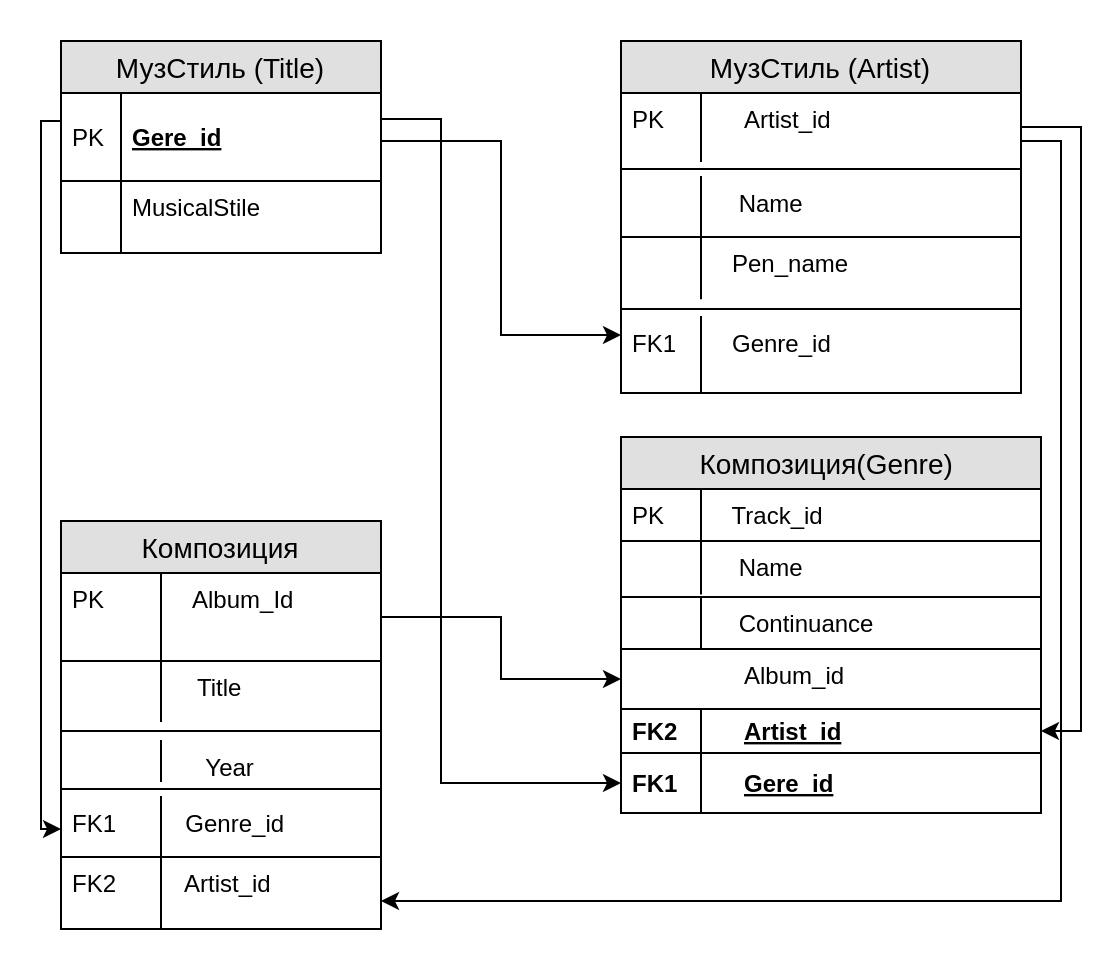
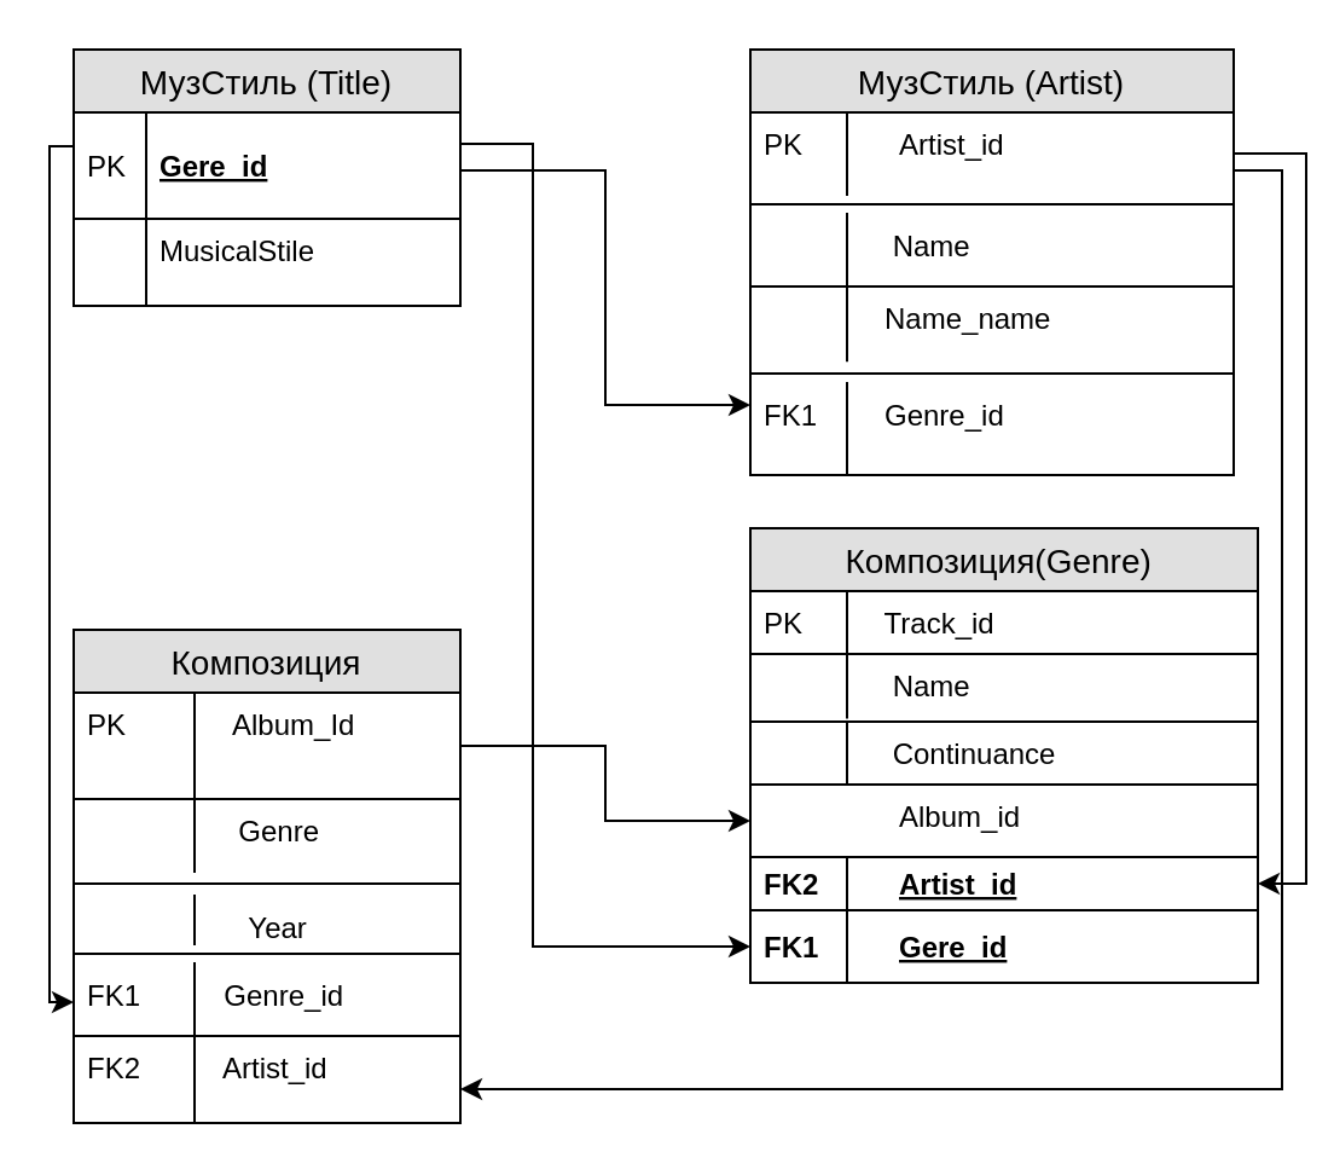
  <mxCell id="0" />
  <mxCell id="1" parent="0" />
  <mxCell id="2" value="Композиция" style="swimlane;fontStyle=0;childLayout=stackLayout;horizontal=1;startSize=26;fillColor=#e0e0e0;horizontalStack=0;resizeParent=1;resizeParentMax=0;resizeLast=0;collapsible=1;marginBottom=0;swimlaneFillColor=#ffffff;align=center;fontSize=14;" parent="1" vertex="1"><mxGeometry x="30" y="260" width="160" height="204" as="geometry" /></mxCell>
  <mxCell id="3" value="         Album_Id" style="shape=partialRectangle;top=0;left=0;right=0;bottom=1;align=left;verticalAlign=top;fillColor=none;spacingLeft=34;spacingRight=4;overflow=hidden;rotatable=0;points=[[0,0.5],[1,0.5]];portConstraint=eastwest;dropTarget=0;fontSize=12;" parent="2" vertex="1"><mxGeometry y="26" width="160" height="44" as="geometry" /></mxCell>
  <mxCell id="4" value="PK" style="shape=partialRectangle;top=0;left=0;bottom=0;fillColor=none;align=left;verticalAlign=top;spacingLeft=4;spacingRight=4;overflow=hidden;rotatable=0;points=[];portConstraint=eastwest;part=1;fontSize=12;" parent="3" vertex="1" connectable="0"><mxGeometry width="50" height="44" as="geometry" /></mxCell>
- <mxCell id="5" value="  Title" style="shape=partialRectangle;top=0;left=0;right=0;bottom=0;align=left;verticalAlign=top;fillColor=none;spacingLeft=60;spacingRight=4;overflow=hidden;rotatable=0;points=[[0,0.5],[1,0.5]];portConstraint=eastwest;dropTarget=0;fontSize=12;" parent="2" vertex="1"><mxGeometry y="70" width="160" height="30" as="geometry" /></mxCell>
+ <mxCell id="5" value="  Genre" style="shape=partialRectangle;top=0;left=0;right=0;bottom=0;align=left;verticalAlign=top;fillColor=none;spacingLeft=60;spacingRight=4;overflow=hidden;rotatable=0;points=[[0,0.5],[1,0.5]];portConstraint=eastwest;dropTarget=0;fontSize=12;" parent="2" vertex="1"><mxGeometry y="70" width="160" height="30" as="geometry" /></mxCell>
  <mxCell id="6" value="" style="shape=partialRectangle;fontStyle=1;top=0;left=0;bottom=0;fillColor=none;align=left;verticalAlign=top;spacingLeft=4;spacingRight=4;overflow=hidden;rotatable=0;points=[];portConstraint=eastwest;part=1;fontSize=12;" parent="5" vertex="1" connectable="0"><mxGeometry width="50" height="30" as="geometry" /></mxCell>
  <mxCell id="7" value="" style="line;strokeWidth=1;fillColor=none;align=left;verticalAlign=middle;spacingTop=-1;spacingLeft=3;spacingRight=3;rotatable=0;labelPosition=right;points=[];portConstraint=eastwest;fontSize=12;" parent="2" vertex="1"><mxGeometry y="100" width="160" height="10" as="geometry" /></mxCell>
  <mxCell id="8" value="           Year" style="shape=partialRectangle;top=0;left=0;right=0;bottom=0;align=left;verticalAlign=top;fillColor=none;spacingLeft=34;spacingRight=4;overflow=hidden;rotatable=0;points=[[0,0.5],[1,0.5]];portConstraint=eastwest;dropTarget=0;fontSize=12;" parent="2" vertex="1"><mxGeometry y="110" width="160" height="20" as="geometry" /></mxCell>
  <mxCell id="9" value="          " style="shape=partialRectangle;top=0;left=0;bottom=0;fillColor=none;align=left;verticalAlign=top;spacingLeft=4;spacingRight=4;overflow=hidden;rotatable=0;points=[];portConstraint=eastwest;part=1;fontSize=12;" parent="8" vertex="1" connectable="0"><mxGeometry width="50" height="20" as="geometry" /></mxCell>
  <mxCell id="10" value="" style="line;strokeWidth=1;fillColor=none;align=left;verticalAlign=middle;spacingTop=-1;spacingLeft=3;spacingRight=3;rotatable=0;labelPosition=right;points=[];portConstraint=eastwest;fontSize=12;" parent="2" vertex="1"><mxGeometry y="130" width="160" height="8" as="geometry" /></mxCell>
  <mxCell id="11" value="        Genre_id" style="shape=partialRectangle;top=0;left=0;right=0;bottom=1;align=left;verticalAlign=top;fillColor=none;spacingLeft=34;spacingRight=4;overflow=hidden;rotatable=0;points=[[0,0.5],[1,0.5]];portConstraint=eastwest;dropTarget=0;fontSize=12;" parent="2" vertex="1"><mxGeometry y="138" width="160" height="30" as="geometry" /></mxCell>
  <mxCell id="12" value="FK1       " style="shape=partialRectangle;top=0;left=0;bottom=0;fillColor=none;align=left;verticalAlign=top;spacingLeft=4;spacingRight=4;overflow=hidden;rotatable=0;points=[];portConstraint=eastwest;part=1;fontSize=12;" parent="11" vertex="1" connectable="0"><mxGeometry width="50" height="30" as="geometry" /></mxCell>
  <mxCell id="13" value="        Artist_id" style="shape=partialRectangle;top=0;left=0;right=0;bottom=1;align=left;verticalAlign=top;fillColor=none;spacingLeft=34;spacingRight=4;overflow=hidden;rotatable=0;points=[[0,0.5],[1,0.5]];portConstraint=eastwest;dropTarget=0;fontSize=12;" parent="2" vertex="1"><mxGeometry y="168" width="160" height="36" as="geometry" /></mxCell>
  <mxCell id="14" value="FK2" style="shape=partialRectangle;top=0;left=0;bottom=0;fillColor=none;align=left;verticalAlign=top;spacingLeft=4;spacingRight=4;overflow=hidden;rotatable=0;points=[];portConstraint=eastwest;part=1;fontSize=12;" parent="13" vertex="1" connectable="0"><mxGeometry width="50" height="36" as="geometry" /></mxCell>
  <mxCell id="15" value="МузСтиль (Artist)" style="swimlane;fontStyle=0;childLayout=stackLayout;horizontal=1;startSize=26;fillColor=#e0e0e0;horizontalStack=0;resizeParent=1;resizeParentMax=0;resizeLast=0;collapsible=1;marginBottom=0;swimlaneFillColor=#ffffff;align=center;fontSize=14;" parent="1" vertex="1"><mxGeometry x="310" y="20" width="200" height="176" as="geometry" /></mxCell>
  <mxCell id="16" value="        Artist_id" style="shape=partialRectangle;top=0;left=0;right=0;bottom=0;align=left;verticalAlign=top;fillColor=none;spacingLeft=34;spacingRight=4;overflow=hidden;rotatable=0;points=[[0,0.5],[1,0.5]];portConstraint=eastwest;dropTarget=0;fontSize=12;" parent="15" vertex="1"><mxGeometry y="26" width="200" height="34" as="geometry" /></mxCell>
  <mxCell id="17" value="PK" style="shape=partialRectangle;top=0;left=0;bottom=0;fillColor=none;align=left;verticalAlign=top;spacingLeft=4;spacingRight=4;overflow=hidden;rotatable=0;points=[];portConstraint=eastwest;part=1;fontSize=12;" parent="16" vertex="1" connectable="0"><mxGeometry width="40" height="34" as="geometry" /></mxCell>
  <mxCell id="18" value="" style="line;strokeWidth=1;fillColor=none;align=left;verticalAlign=middle;spacingTop=-1;spacingLeft=3;spacingRight=3;rotatable=0;labelPosition=right;points=[];portConstraint=eastwest;" parent="15" vertex="1"><mxGeometry y="60" width="200" height="8" as="geometry" /></mxCell>
  <mxCell id="19" value="       Name" style="shape=partialRectangle;top=0;left=0;right=0;bottom=1;align=left;verticalAlign=top;fillColor=none;spacingLeft=34;spacingRight=4;overflow=hidden;rotatable=0;points=[[0,0.5],[1,0.5]];portConstraint=eastwest;dropTarget=0;fontSize=12;" parent="15" vertex="1"><mxGeometry y="68" width="200" height="30" as="geometry" /></mxCell>
  <mxCell id="20" value="" style="shape=partialRectangle;top=0;left=0;bottom=0;fillColor=none;align=left;verticalAlign=top;spacingLeft=4;spacingRight=4;overflow=hidden;rotatable=0;points=[];portConstraint=eastwest;part=1;fontSize=12;" parent="19" vertex="1" connectable="0"><mxGeometry width="40" height="30" as="geometry" /></mxCell>
- <mxCell id="21" value="      Pen_name&#10;" style="shape=partialRectangle;top=0;left=0;right=0;bottom=0;align=left;verticalAlign=top;fillColor=none;spacingLeft=34;spacingRight=4;overflow=hidden;rotatable=0;points=[[0,0.5],[1,0.5]];portConstraint=eastwest;dropTarget=0;fontSize=12;" parent="15" vertex="1"><mxGeometry y="98" width="200" height="32" as="geometry" /></mxCell>
+ <mxCell id="21" value="      Name_name&#10;" style="shape=partialRectangle;top=0;left=0;right=0;bottom=0;align=left;verticalAlign=top;fillColor=none;spacingLeft=34;spacingRight=4;overflow=hidden;rotatable=0;points=[[0,0.5],[1,0.5]];portConstraint=eastwest;dropTarget=0;fontSize=12;" parent="15" vertex="1"><mxGeometry y="98" width="200" height="32" as="geometry" /></mxCell>
  <mxCell id="22" value="" style="shape=partialRectangle;top=0;left=0;bottom=0;fillColor=none;align=left;verticalAlign=top;spacingLeft=4;spacingRight=4;overflow=hidden;rotatable=0;points=[];portConstraint=eastwest;part=1;fontSize=12;" parent="21" vertex="1" connectable="0"><mxGeometry width="40" height="30.638" as="geometry" /></mxCell>
  <mxCell id="23" value="" style="line;strokeWidth=1;fillColor=none;align=left;verticalAlign=middle;spacingTop=-1;spacingLeft=3;spacingRight=3;rotatable=0;labelPosition=right;points=[];portConstraint=eastwest;fontSize=12;" parent="15" vertex="1"><mxGeometry y="130" width="200" height="8" as="geometry" /></mxCell>
  <mxCell id="24" value="      Genre_id" style="shape=partialRectangle;top=0;left=0;right=0;bottom=1;align=left;verticalAlign=top;fillColor=none;spacingLeft=34;spacingRight=4;overflow=hidden;rotatable=0;points=[[0,0.5],[1,0.5]];portConstraint=eastwest;dropTarget=0;fontSize=12;" parent="15" vertex="1"><mxGeometry y="138" width="200" height="38" as="geometry" /></mxCell>
  <mxCell id="25" value="FK1" style="shape=partialRectangle;top=0;left=0;bottom=0;fillColor=none;align=left;verticalAlign=top;spacingLeft=4;spacingRight=4;overflow=hidden;rotatable=0;points=[];portConstraint=eastwest;part=1;fontSize=12;" parent="24" vertex="1" connectable="0"><mxGeometry width="40" height="38" as="geometry" /></mxCell>
  <mxCell id="26" value="Композиция(Genre) " style="swimlane;fontStyle=0;childLayout=stackLayout;horizontal=1;startSize=26;fillColor=#e0e0e0;horizontalStack=0;resizeParent=1;resizeParentMax=0;resizeLast=0;collapsible=1;marginBottom=0;swimlaneFillColor=#ffffff;align=center;fontSize=14;" parent="1" vertex="1"><mxGeometry x="310" y="218" width="210" height="188" as="geometry" /></mxCell>
  <mxCell id="27" value="      Track_id" style="shape=partialRectangle;top=0;left=0;right=0;bottom=1;align=left;verticalAlign=top;fillColor=none;spacingLeft=34;spacingRight=4;overflow=hidden;rotatable=0;points=[[0,0.5],[1,0.5]];portConstraint=eastwest;dropTarget=0;fontSize=12;" parent="26" vertex="1"><mxGeometry y="26" width="210" height="26" as="geometry" /></mxCell>
  <mxCell id="28" value="PK      " style="shape=partialRectangle;top=0;left=0;bottom=0;fillColor=none;align=left;verticalAlign=top;spacingLeft=4;spacingRight=4;overflow=hidden;rotatable=0;points=[];portConstraint=eastwest;part=1;fontSize=12;" parent="27" vertex="1" connectable="0"><mxGeometry width="40" height="26" as="geometry" /></mxCell>
  <mxCell id="29" value="       Name" style="shape=partialRectangle;top=0;left=0;right=0;bottom=1;align=left;verticalAlign=top;fillColor=none;spacingLeft=34;spacingRight=4;overflow=hidden;rotatable=0;points=[[0,0.5],[1,0.5]];portConstraint=eastwest;dropTarget=0;fontSize=12;" parent="26" vertex="1"><mxGeometry y="52" width="210" height="28" as="geometry" /></mxCell>
  <mxCell id="30" value="" style="shape=partialRectangle;top=0;left=0;bottom=0;fillColor=none;align=left;verticalAlign=top;spacingLeft=4;spacingRight=4;overflow=hidden;rotatable=0;points=[];portConstraint=eastwest;part=1;fontSize=12;" parent="29" vertex="1" connectable="0"><mxGeometry width="40" height="26.25" as="geometry" /></mxCell>
  <mxCell id="31" value="       Continuance" style="shape=partialRectangle;top=0;left=0;right=0;bottom=1;align=left;verticalAlign=top;fillColor=none;spacingLeft=34;spacingRight=4;overflow=hidden;rotatable=0;points=[[0,0.5],[1,0.5]];portConstraint=eastwest;dropTarget=0;fontSize=12;" parent="26" vertex="1"><mxGeometry y="80" width="210" height="26" as="geometry" /></mxCell>
  <mxCell id="32" value="" style="shape=partialRectangle;top=0;left=0;bottom=0;fillColor=none;align=left;verticalAlign=top;spacingLeft=4;spacingRight=4;overflow=hidden;rotatable=0;points=[];portConstraint=eastwest;part=1;fontSize=12;" parent="31" vertex="1" connectable="0"><mxGeometry width="40" height="26" as="geometry" /></mxCell>
  <mxCell id="33" value="        Album_id" style="shape=partialRectangle;top=0;left=0;right=0;bottom=1;align=left;verticalAlign=top;fillColor=none;spacingLeft=34;spacingRight=4;overflow=hidden;rotatable=0;points=[[0,0.5],[1,0.5]];portConstraint=eastwest;dropTarget=0;fontSize=12;" parent="26" vertex="1"><mxGeometry y="106" width="210" height="30" as="geometry" /></mxCell>
  <mxCell id="34" value="Artist_id" style="shape=partialRectangle;top=0;left=0;right=0;bottom=1;align=left;verticalAlign=middle;fillColor=none;spacingLeft=60;spacingRight=4;overflow=hidden;rotatable=0;points=[[0,0.5],[1,0.5]];portConstraint=eastwest;dropTarget=0;fontStyle=5;fontSize=12;" parent="26" vertex="1"><mxGeometry y="136" width="210" height="22" as="geometry" /></mxCell>
  <mxCell id="35" value="FK2" style="shape=partialRectangle;fontStyle=1;top=0;left=0;bottom=0;fillColor=none;align=left;verticalAlign=middle;spacingLeft=4;spacingRight=4;overflow=hidden;rotatable=0;points=[];portConstraint=eastwest;part=1;fontSize=12;" parent="34" vertex="1" connectable="0"><mxGeometry width="40" height="22" as="geometry" /></mxCell>
  <mxCell id="36" value="Gere_id" style="shape=partialRectangle;top=0;left=0;right=0;bottom=0;align=left;verticalAlign=middle;fillColor=none;spacingLeft=60;spacingRight=4;overflow=hidden;rotatable=0;points=[[0,0.5],[1,0.5]];portConstraint=eastwest;dropTarget=0;fontStyle=5;fontSize=12;" parent="26" vertex="1"><mxGeometry y="158" width="210" height="30" as="geometry" /></mxCell>
  <mxCell id="37" value="FK1" style="shape=partialRectangle;fontStyle=1;top=0;left=0;bottom=0;fillColor=none;align=left;verticalAlign=middle;spacingLeft=4;spacingRight=4;overflow=hidden;rotatable=0;points=[];portConstraint=eastwest;part=1;fontSize=12;" parent="36" vertex="1" connectable="0"><mxGeometry width="40" height="30" as="geometry" /></mxCell>
  <mxCell id="38" style="edgeStyle=orthogonalEdgeStyle;rounded=0;orthogonalLoop=1;jettySize=auto;html=1;" parent="1" edge="1"><mxGeometry relative="1" as="geometry"><mxPoint x="40" y="60" as="sourcePoint" /><Array as="points"><mxPoint x="20" y="60" /><mxPoint x="20" y="414" /></Array><mxPoint x="30" y="414" as="targetPoint" /></mxGeometry></mxCell>
  <mxCell id="39" style="edgeStyle=orthogonalEdgeStyle;rounded=0;orthogonalLoop=1;jettySize=auto;html=1;entryX=0;entryY=0.5;entryDx=0;entryDy=0;" parent="1" target="36" edge="1"><mxGeometry relative="1" as="geometry"><mxPoint x="190" y="59" as="sourcePoint" /><Array as="points"><mxPoint x="220" y="59" /><mxPoint x="220" y="391" /></Array></mxGeometry></mxCell>
  <mxCell id="40" style="edgeStyle=orthogonalEdgeStyle;rounded=0;orthogonalLoop=1;jettySize=auto;html=1;exitX=1;exitY=0.5;exitDx=0;exitDy=0;entryX=1;entryY=0.5;entryDx=0;entryDy=0;" parent="1" source="16" target="34" edge="1"><mxGeometry relative="1" as="geometry" /></mxCell>
  <mxCell id="41" style="edgeStyle=orthogonalEdgeStyle;rounded=0;orthogonalLoop=1;jettySize=auto;html=1;exitX=1;exitY=0.5;exitDx=0;exitDy=0;" parent="1" source="16" edge="1"><mxGeometry relative="1" as="geometry"><mxPoint x="190" y="450" as="targetPoint" /><Array as="points"><mxPoint x="510" y="70" /><mxPoint x="530" y="70" /><mxPoint x="530" y="450" /><mxPoint x="190" y="450" /></Array></mxGeometry></mxCell>
  <mxCell id="42" style="edgeStyle=orthogonalEdgeStyle;rounded=0;orthogonalLoop=1;jettySize=auto;html=1;exitX=1;exitY=0.5;exitDx=0;exitDy=0;" parent="1" source="45" edge="1"><mxGeometry relative="1" as="geometry"><mxPoint x="310" y="167" as="targetPoint" /><Array as="points"><mxPoint x="190" y="70" /><mxPoint x="250" y="70" /><mxPoint x="250" y="167" /></Array></mxGeometry></mxCell>
  <mxCell id="43" style="edgeStyle=orthogonalEdgeStyle;rounded=0;orthogonalLoop=1;jettySize=auto;html=1;entryX=0;entryY=0.5;entryDx=0;entryDy=0;" parent="1" source="3" target="33" edge="1"><mxGeometry relative="1" as="geometry" /></mxCell>
  <mxCell id="44" value="МузСтиль (Title)" style="swimlane;fontStyle=0;childLayout=stackLayout;horizontal=1;startSize=26;fillColor=#e0e0e0;horizontalStack=0;resizeParent=1;resizeParentMax=0;resizeLast=0;collapsible=1;marginBottom=0;swimlaneFillColor=#ffffff;align=center;fontSize=14;" parent="1" vertex="1"><mxGeometry x="30" y="20" width="160" height="106" as="geometry" /></mxCell>
  <mxCell id="45" value="Gere_id" style="shape=partialRectangle;top=0;left=0;right=0;bottom=1;align=left;verticalAlign=middle;fillColor=none;spacingLeft=34;spacingRight=4;overflow=hidden;rotatable=0;points=[[0,0.5],[1,0.5]];portConstraint=eastwest;dropTarget=0;fontStyle=5;fontSize=12;" parent="44" vertex="1"><mxGeometry y="26" width="160" height="44" as="geometry" /></mxCell>
  <mxCell id="46" value="PK" style="shape=partialRectangle;top=0;left=0;bottom=0;fillColor=none;align=left;verticalAlign=middle;spacingLeft=4;spacingRight=4;overflow=hidden;rotatable=0;points=[];portConstraint=eastwest;part=1;fontSize=12;" parent="45" vertex="1" connectable="0"><mxGeometry width="30" height="44" as="geometry" /></mxCell>
  <mxCell id="47" value="MusicalStile" style="shape=partialRectangle;top=0;left=0;right=0;bottom=0;align=left;verticalAlign=top;fillColor=none;spacingLeft=34;spacingRight=4;overflow=hidden;rotatable=0;points=[[0,0.5],[1,0.5]];portConstraint=eastwest;dropTarget=0;fontSize=12;" parent="44" vertex="1"><mxGeometry y="70" width="160" height="26" as="geometry" /></mxCell>
  <mxCell id="48" value="" style="shape=partialRectangle;top=0;left=0;bottom=0;fillColor=none;align=left;verticalAlign=top;spacingLeft=4;spacingRight=4;overflow=hidden;rotatable=0;points=[];portConstraint=eastwest;part=1;fontSize=12;" parent="47" vertex="1" connectable="0"><mxGeometry width="30" height="26" as="geometry" /></mxCell>
  <mxCell id="49" value="" style="shape=partialRectangle;top=0;left=0;right=0;bottom=0;align=left;verticalAlign=top;fillColor=none;spacingLeft=34;spacingRight=4;overflow=hidden;rotatable=0;points=[[0,0.5],[1,0.5]];portConstraint=eastwest;dropTarget=0;fontSize=12;" parent="44" vertex="1"><mxGeometry y="96" width="160" height="10" as="geometry" /></mxCell>
  <mxCell id="50" value="" style="shape=partialRectangle;top=0;left=0;bottom=0;fillColor=none;align=left;verticalAlign=top;spacingLeft=4;spacingRight=4;overflow=hidden;rotatable=0;points=[];portConstraint=eastwest;part=1;fontSize=12;" parent="49" vertex="1" connectable="0"><mxGeometry width="30" height="10" as="geometry" /></mxCell>
